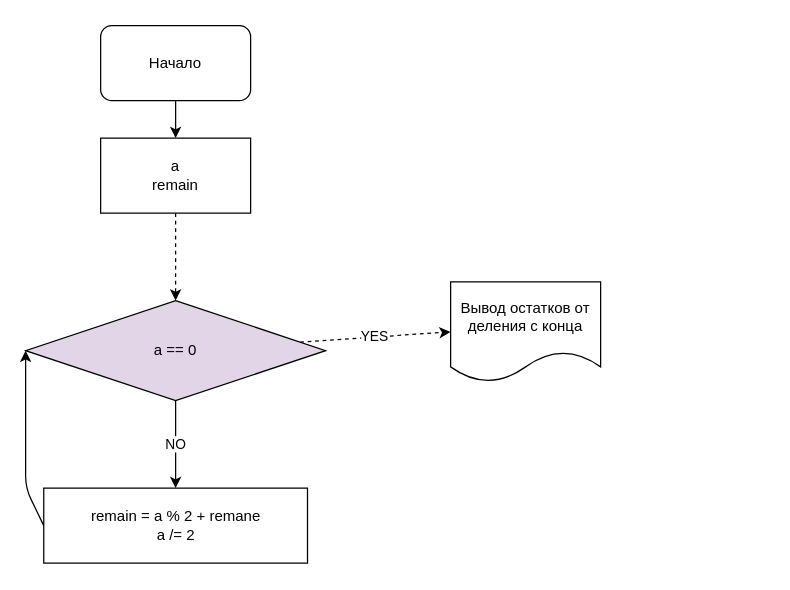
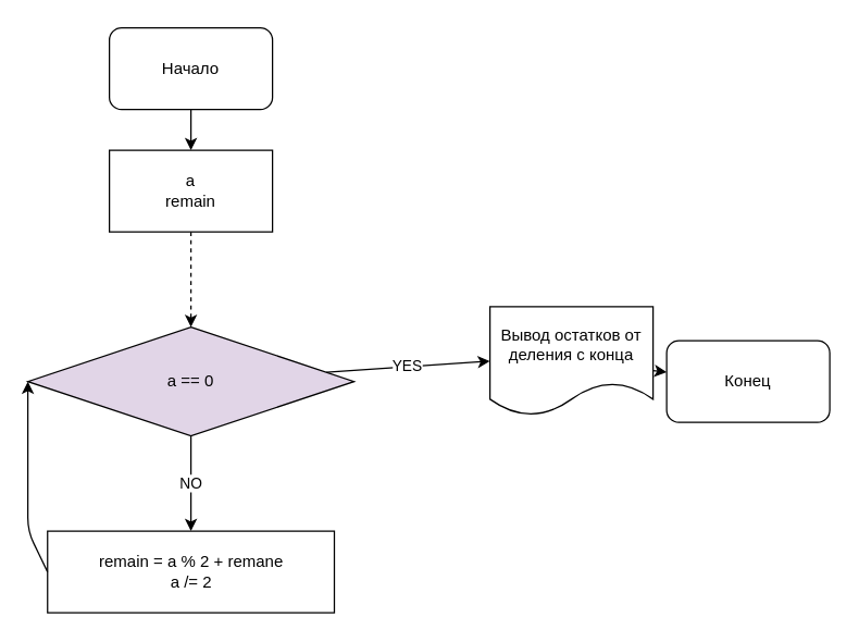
  <mxCell id="0" />
  <mxCell id="1" parent="0" />
  <mxCell id="2" value="" style="edgeStyle=none;html=1;" parent="1" source="3" edge="1"><mxGeometry relative="1" as="geometry"><mxPoint x="140" y="110" as="targetPoint" /></mxGeometry></mxCell>
  <mxCell id="3" value="Начало" style="rounded=1;whiteSpace=wrap;html=1;" parent="1" vertex="1"><mxGeometry x="80" y="20" width="120" height="60" as="geometry" /></mxCell>
  <mxCell id="4" value="" style="edgeStyle=none;html=1;dashed=1;" parent="1" source="5" target="8" edge="1"><mxGeometry relative="1" as="geometry" /></mxCell>
  <mxCell id="5" value="a&lt;br&gt;remain" style="rounded=0;whiteSpace=wrap;html=1;" parent="1" vertex="1"><mxGeometry x="80" y="110" width="120" height="60" as="geometry" /></mxCell>
  <mxCell id="6" value="NO" style="edgeStyle=none;html=1;" parent="1" source="8" target="9" edge="1"><mxGeometry relative="1" as="geometry" /></mxCell>
- <mxCell id="7" value="YES" style="edgeStyle=none;html=1;entryX=0;entryY=0.5;entryDx=0;entryDy=0;dashed=1;" parent="1" source="8" target="12" edge="1"><mxGeometry relative="1" as="geometry"><mxPoint x="320" y="280" as="targetPoint" /></mxGeometry></mxCell>
+ <mxCell id="7" value="YES" style="edgeStyle=none;html=1;entryX=0;entryY=0.5;entryDx=0;entryDy=0;" parent="1" source="8" target="12" edge="1"><mxGeometry relative="1" as="geometry"><mxPoint x="320" y="280" as="targetPoint" /></mxGeometry></mxCell>
  <mxCell id="8" value="a == 0" style="rhombus;whiteSpace=wrap;html=1;rounded=0;fillColor=#e1d5e7;" parent="1" vertex="1"><mxGeometry x="20" y="240" width="240" height="80" as="geometry" /></mxCell>
  <mxCell id="9" value="remain = a % 2 + remane&lt;br&gt;a /= 2" style="whiteSpace=wrap;html=1;rounded=0;" parent="1" vertex="1"><mxGeometry x="34.5" y="390" width="211" height="60" as="geometry" /></mxCell>
  <mxCell id="10" value="" style="endArrow=classic;html=1;entryX=0;entryY=0.5;entryDx=0;entryDy=0;exitX=0;exitY=0.5;exitDx=0;exitDy=0;" parent="1" source="9" target="8" edge="1"><mxGeometry width="50" height="50" relative="1" as="geometry"><mxPoint x="30" y="390" as="sourcePoint" /><mxPoint x="140" y="340" as="targetPoint" /><Array as="points"><mxPoint x="20" y="390" /></Array></mxGeometry></mxCell>
+ <mxCell id="11" value="" style="edgeStyle=none;html=1;" parent="1" source="12" target="13" edge="1"><mxGeometry relative="1" as="geometry" /></mxCell>
  <mxCell id="12" value="Вывод остатков от деления с конца" style="shape=document;whiteSpace=wrap;html=1;boundedLbl=1;" parent="1" vertex="1"><mxGeometry x="360" y="225" width="120" height="80" as="geometry" /></mxCell>
+ <mxCell id="13" value="Конец" style="rounded=1;whiteSpace=wrap;html=1;" parent="1" vertex="1"><mxGeometry x="490" y="250" width="120" height="60" as="geometry" /></mxCell>
